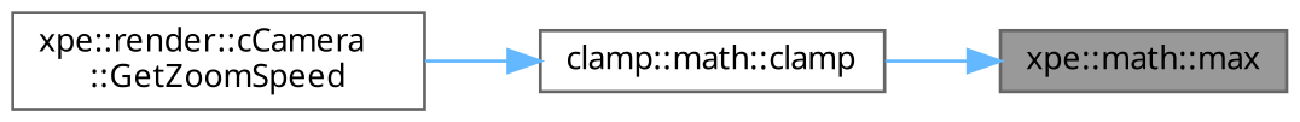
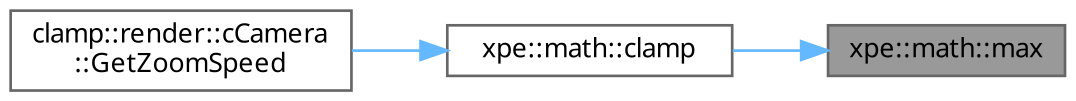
  digraph {
    fontname="Noto Sans"
    rankdir=RL
    node [color=grey40 fillcolor=white fontname="Noto Sans" fontsize=10 shape=box style=filled]
    edge [color=steelblue1 dir=back fontname="Noto Sans" fontsize=10 labelfontname=Helvetica labelfontsize=10 style=solid]
    n1 [color=gray40 fillcolor=grey60 fontcolor=black height=0.2 label="xpe::math::max" width=0.4]
-   n2 [height=0.2 label="clamp::math::clamp" width=0.4]
-   n3 [height=0.2 label="xpe::render::cCamera\l::GetZoomSpeed" width=0.4]
+   n2 [height=0.2 label="xpe::math::clamp" width=0.4]
+   n3 [height=0.2 label="clamp::render::cCamera\l::GetZoomSpeed" width=0.4]
    n1 -> n2
    n2 -> n3
  }
